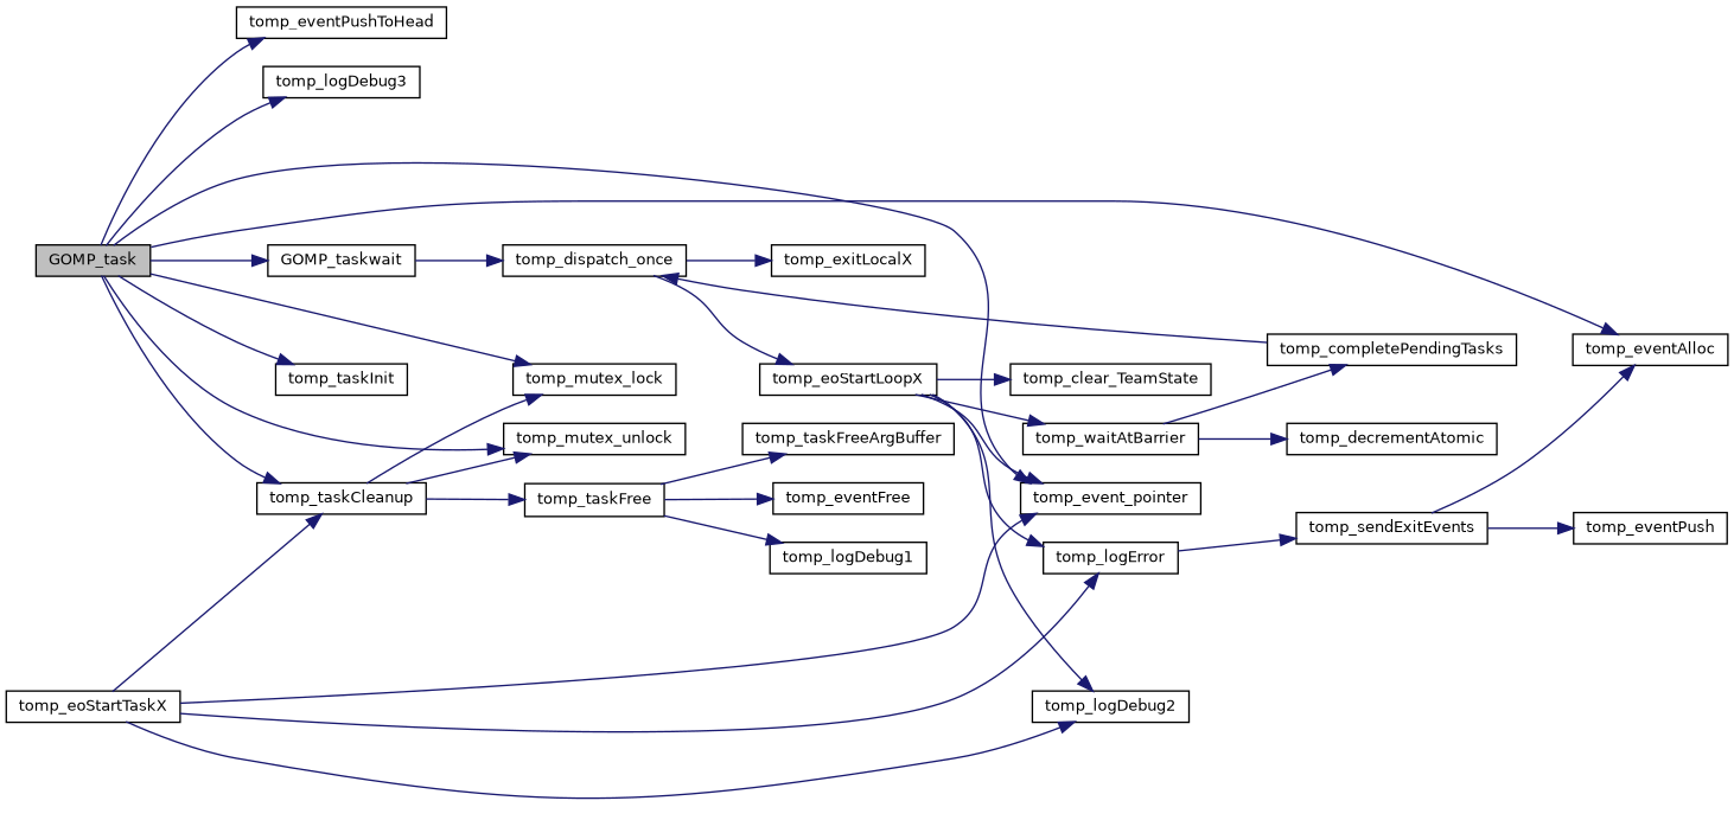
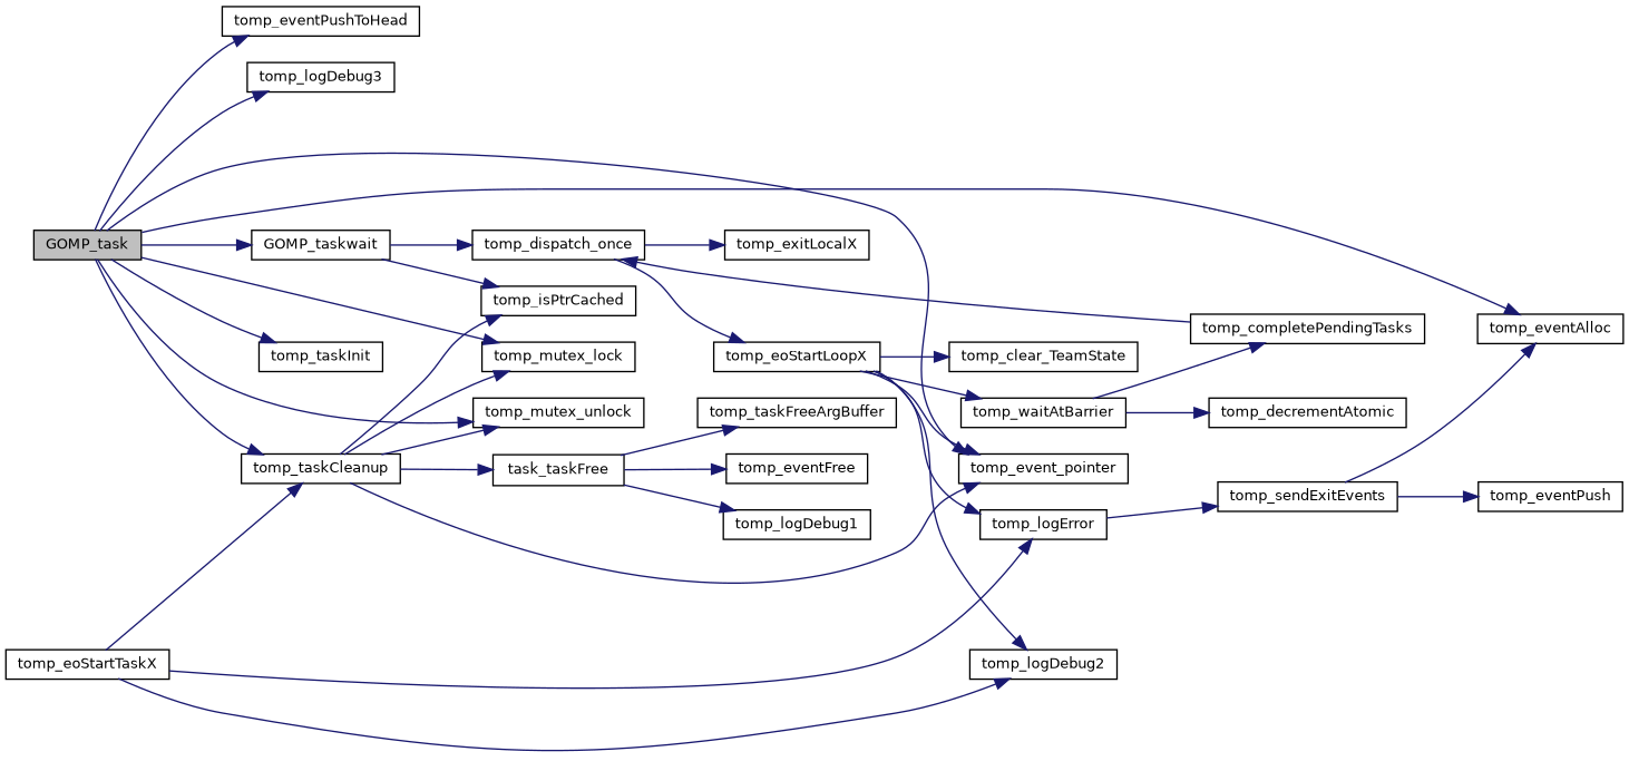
  digraph {
    rankdir=LR
    node [color=black fillcolor=white fontname=Helvetica fontsize=10 shape=record style=filled]
    edge [color=midnightblue fontname=Helvetica fontsize=10 labelfontname=Helvetica labelfontsize=10 style=solid]
    n1 [fillcolor=grey75 fontcolor=black height=0.2 label=GOMP_task width=0.4]
    n2 [height=0.2 label=tomp_eventAlloc width=0.4]
    n3 [height=0.2 label=tomp_mutex_lock width=0.4]
    n4 [height=0.2 label=tomp_mutex_unlock width=0.4]
    n5 [height=0.2 label=tomp_taskInit width=0.4]
    n6 [height=0.2 label=GOMP_taskwait width=0.4]
    n7 [height=0.2 label=tomp_event_pointer width=0.4]
    n8 [height=0.2 label=tomp_taskCleanup width=0.4]
    n9 [height=0.2 label=tomp_eventPushToHead width=0.4]
    n10 [height=0.2 label=tomp_logDebug3 width=0.4]
+   n11 [height=0.2 label=tomp_isPtrCached width=0.4]
    n12 [height=0.2 label=tomp_dispatch_once width=0.4]
-   n13 [height=0.2 label=tomp_taskFree width=0.4]
+   n13 [height=0.2 label=task_taskFree width=0.4]
    n14 [height=0.2 label=tomp_exitLocalX width=0.4]
    n15 [height=0.2 label=tomp_eoStartLoopX width=0.4]
    n16 [height=0.2 label=tomp_logError width=0.4]
    n17 [height=0.2 label=tomp_clear_TeamState width=0.4]
    n18 [height=0.2 label=tomp_logDebug2 width=0.4]
    n19 [height=0.2 label=tomp_waitAtBarrier width=0.4]
    n20 [height=0.2 label=tomp_eoStartTaskX width=0.4]
    n21 [height=0.2 label=tomp_eventFree width=0.4]
    n22 [height=0.2 label=tomp_sendExitEvents width=0.4]
    n23 [height=0.2 label=tomp_completePendingTasks width=0.4]
    n24 [height=0.2 label=tomp_decrementAtomic width=0.4]
    n25 [height=0.2 label=tomp_eventPush width=0.4]
    n26 [height=0.2 label=tomp_logDebug1 width=0.4]
    n27 [height=0.2 label=tomp_taskFreeArgBuffer width=0.4]
    n1 -> n2
    n1 -> n3
    n1 -> n4
    n1 -> n5
    n1 -> n6
    n1 -> n7
    n1 -> n8
    n1 -> n9
    n1 -> n10
+   n6 -> n11
    n6 -> n12
    n8 -> n3
    n8 -> n4
+   n8 -> n11
    n8 -> n13
    n12 -> n14
    n12 -> n15
    n13 -> n21
    n13 -> n26
    n13 -> n27
    n15 -> n7
    n15 -> n16
    n15 -> n17
    n15 -> n18
    n15 -> n19
    n16 -> n22
    n19 -> n23
    n19 -> n24
-   n20 -> n7
+   n8 -> n7
    n20 -> n8
    n20 -> n16
    n20 -> n18
    n22 -> n2
    n22 -> n25
    n23 -> n12
  }
